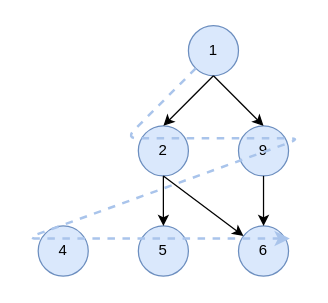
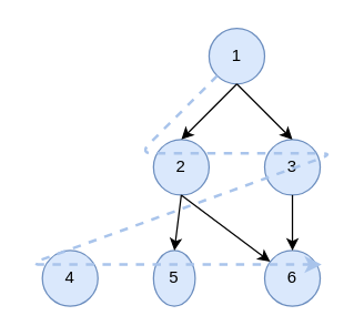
  <mxCell id="0" />
  <mxCell id="1" parent="0" />
  <mxCell id="2" value="1" style="ellipse;whiteSpace=wrap;html=1;aspect=fixed;shadow=0;fillColor=#dae8fc;strokeColor=#6c8ebf;" vertex="1" parent="1"><mxGeometry x="150" y="20" width="40" height="40" as="geometry" /></mxCell>
  <mxCell id="3" value="2" style="ellipse;whiteSpace=wrap;html=1;aspect=fixed;shadow=0;fillColor=#dae8fc;strokeColor=#6c8ebf;" vertex="1" parent="1"><mxGeometry x="110" y="100" width="40" height="40" as="geometry" /></mxCell>
- <mxCell id="4" value="9" style="ellipse;whiteSpace=wrap;html=1;aspect=fixed;shadow=0;fillColor=#dae8fc;strokeColor=#6c8ebf;" vertex="1" parent="1"><mxGeometry x="190" y="100" width="40" height="40" as="geometry" /></mxCell>
+ <mxCell id="4" value="3" style="ellipse;whiteSpace=wrap;html=1;aspect=fixed;shadow=0;fillColor=#dae8fc;strokeColor=#6c8ebf;" vertex="1" parent="1"><mxGeometry x="190" y="100" width="40" height="40" as="geometry" /></mxCell>
  <mxCell id="5" value="4" style="ellipse;whiteSpace=wrap;html=1;aspect=fixed;shadow=0;fillColor=#dae8fc;strokeColor=#6c8ebf;" vertex="1" parent="1"><mxGeometry x="30" y="180" width="40" height="40" as="geometry" /></mxCell>
- <mxCell id="6" value="5" style="ellipse;whiteSpace=wrap;html=1;aspect=fixed;shadow=0;fillColor=#dae8fc;strokeColor=#6c8ebf;" vertex="1" parent="1"><mxGeometry x="110" y="180" width="40" height="40" as="geometry" /></mxCell>
+ <mxCell id="6" value="5" style="ellipse;whiteSpace=wrap;html=1;aspect=fixed;shadow=0;fillColor=#dae8fc;strokeColor=#6c8ebf;" vertex="1" parent="1"><mxGeometry x="110" y="180" width="30" height="40" as="geometry" /></mxCell>
  <mxCell id="7" value="6" style="ellipse;whiteSpace=wrap;html=1;aspect=fixed;shadow=0;fillColor=#dae8fc;strokeColor=#6c8ebf;" vertex="1" parent="1"><mxGeometry x="190" y="180" width="40" height="40" as="geometry" /></mxCell>
  <mxCell id="8" value="" style="endArrow=classic;html=1;exitX=0.5;exitY=1;exitDx=0;exitDy=0;entryX=0.5;entryY=0;entryDx=0;entryDy=0;" edge="1" parent="1" source="2" target="3"><mxGeometry width="50" height="50" relative="1" as="geometry"><mxPoint x="30" y="290" as="sourcePoint" /><mxPoint x="80" y="240" as="targetPoint" /></mxGeometry></mxCell>
  <mxCell id="9" value="" style="endArrow=classic;html=1;entryX=0.5;entryY=0;entryDx=0;entryDy=0;" edge="1" parent="1" target="4"><mxGeometry width="50" height="50" relative="1" as="geometry"><mxPoint x="170" y="60" as="sourcePoint" /><mxPoint x="300" y="70" as="targetPoint" /></mxGeometry></mxCell>
  <mxCell id="10" value="" style="endArrow=classic;html=1;exitX=0.5;exitY=1;exitDx=0;exitDy=0;" edge="1" parent="1" source="3" target="7"><mxGeometry width="50" height="50" relative="1" as="geometry"><mxPoint x="30" y="290" as="sourcePoint" /><mxPoint x="80" y="240" as="targetPoint" /></mxGeometry></mxCell>
  <mxCell id="11" value="" style="endArrow=classic;html=1;exitX=0.5;exitY=1;exitDx=0;exitDy=0;entryX=0.5;entryY=0;entryDx=0;entryDy=0;" edge="1" parent="1" source="3" target="6"><mxGeometry width="50" height="50" relative="1" as="geometry"><mxPoint x="30" y="290" as="sourcePoint" /><mxPoint x="80" y="240" as="targetPoint" /></mxGeometry></mxCell>
  <mxCell id="12" value="" style="endArrow=classic;html=1;exitX=0.5;exitY=1;exitDx=0;exitDy=0;entryX=0.5;entryY=0;entryDx=0;entryDy=0;" edge="1" parent="1" source="4" target="7"><mxGeometry width="50" height="50" relative="1" as="geometry"><mxPoint x="30" y="290" as="sourcePoint" /><mxPoint x="80" y="240" as="targetPoint" /></mxGeometry></mxCell>
  <mxCell id="13" value="" style="endArrow=classic;html=1;dashed=1;strokeColor=#A9C4EB;strokeWidth=2;entryX=1.025;entryY=0.25;entryDx=0;entryDy=0;exitX=0;exitY=1;exitDx=0;exitDy=0;entryPerimeter=0;" edge="1" parent="1" source="2" target="7"><mxGeometry width="50" height="50" relative="1" as="geometry"><mxPoint x="30" y="290" as="sourcePoint" /><mxPoint x="80" y="240" as="targetPoint" /><Array as="points"><mxPoint x="100" y="110" /><mxPoint x="240" y="110" /><mxPoint x="20" y="190" /></Array></mxGeometry></mxCell>
